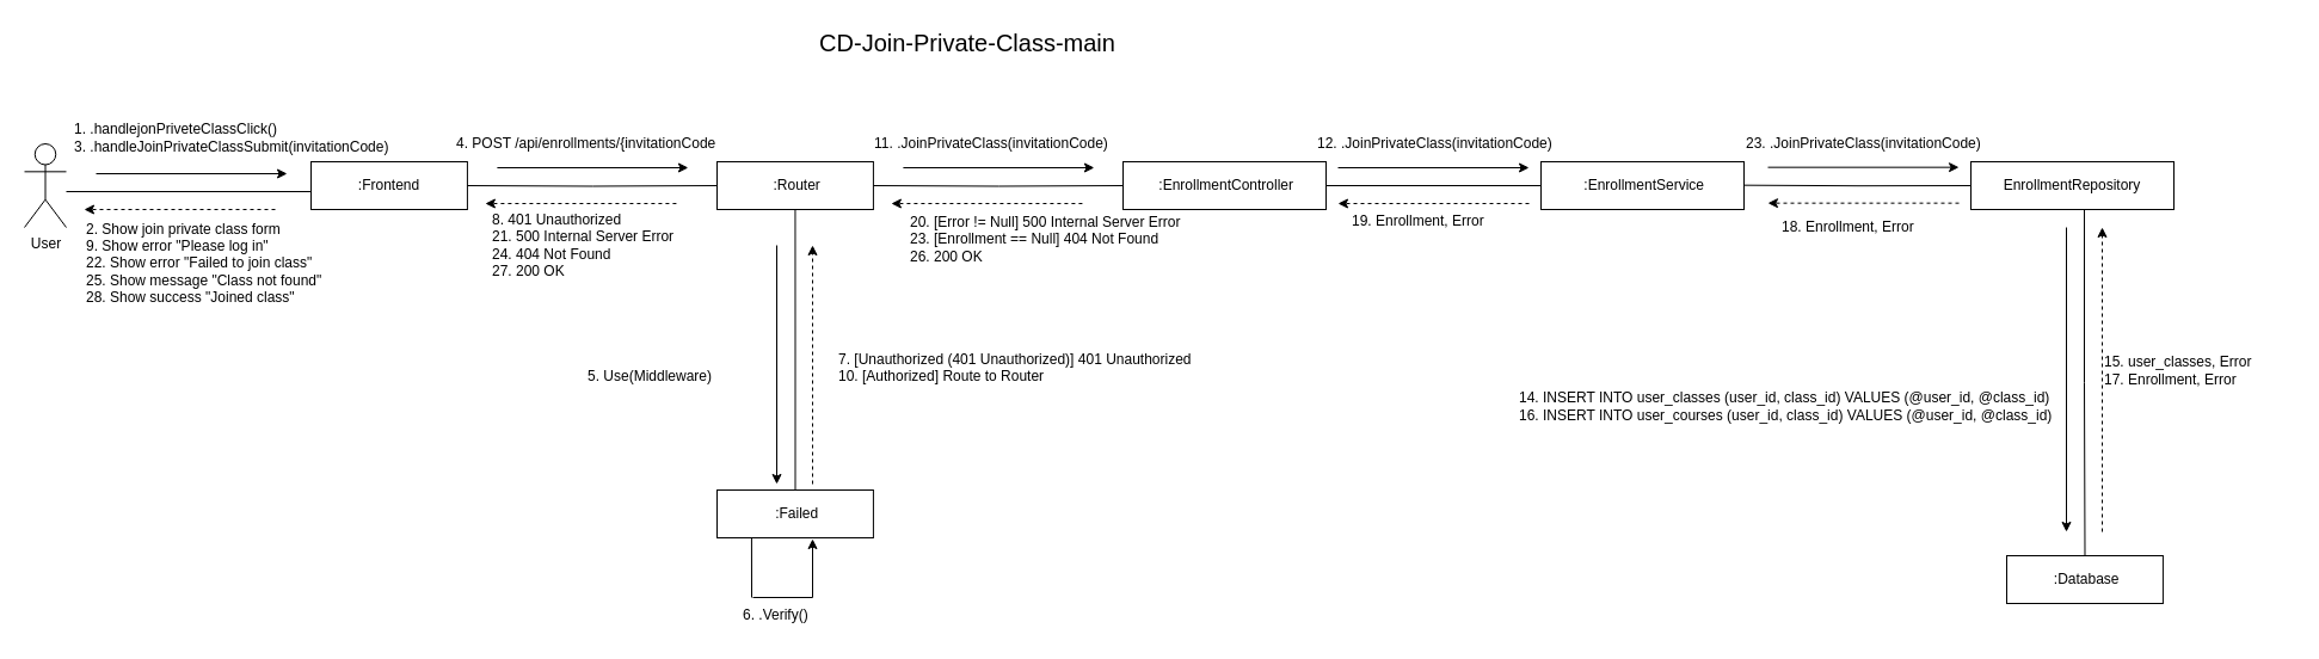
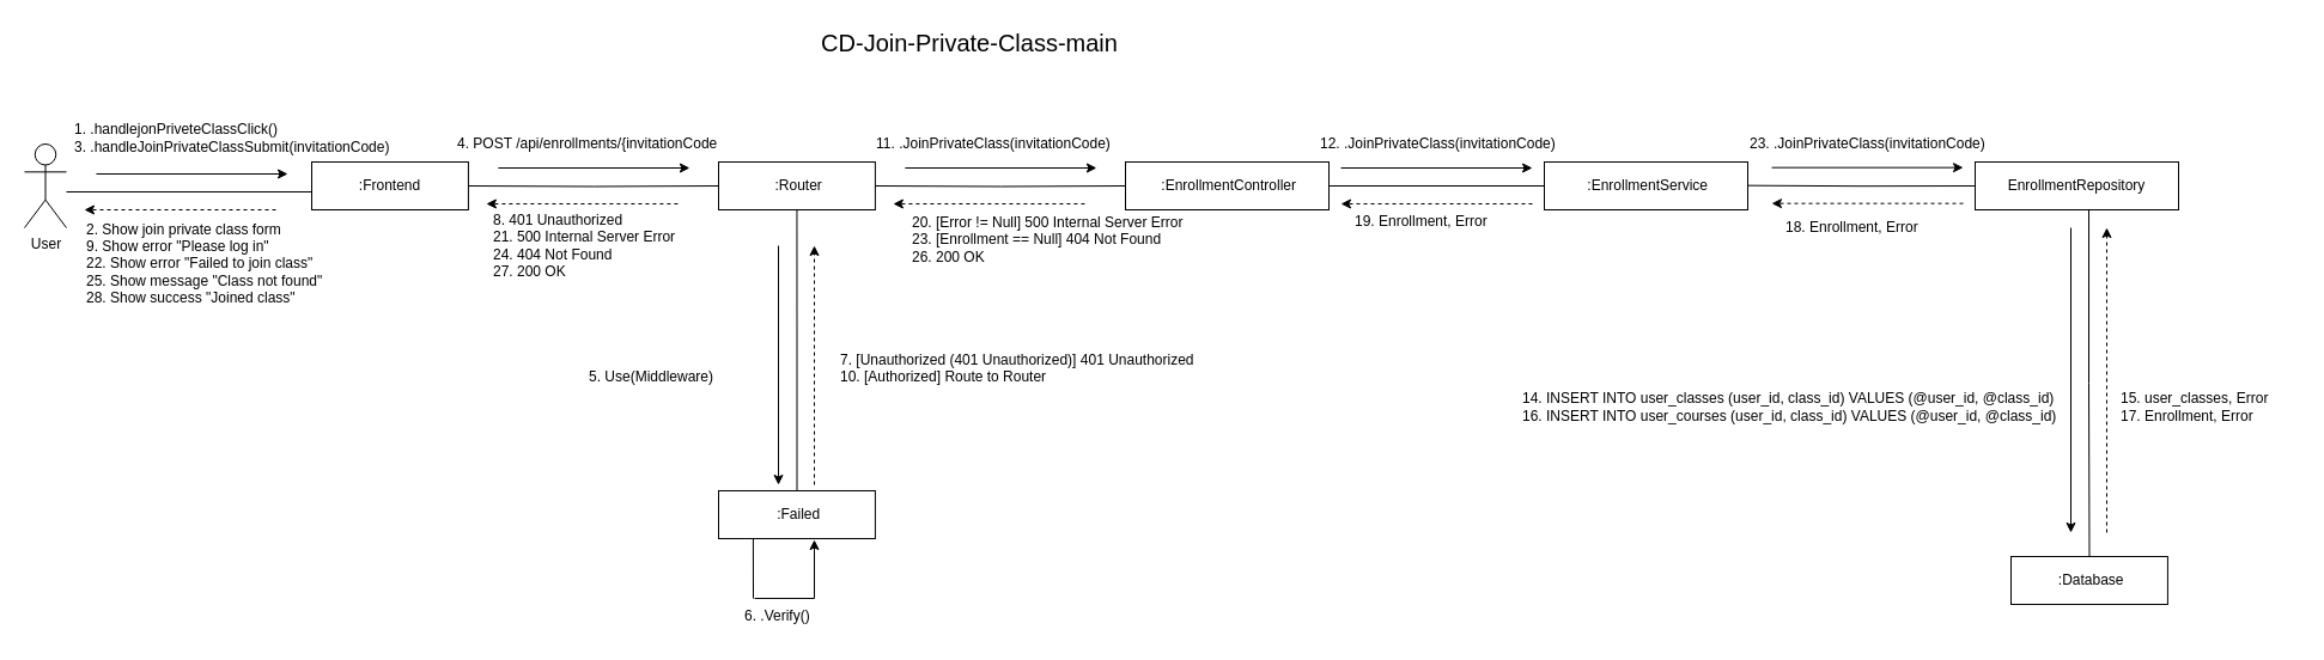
  <mxCell id="0" />
  <mxCell id="1" parent="0" />
  <mxCell id="2" style="edgeStyle=orthogonalEdgeStyle;rounded=0;orthogonalLoop=1;jettySize=auto;html=1;entryX=0;entryY=0.5;entryDx=0;entryDy=0;endArrow=none;startFill=0;" edge="1" parent="1"><mxGeometry relative="1" as="geometry"><mxPoint x="55" y="160" as="sourcePoint" /><mxPoint x="260" y="160" as="targetPoint" /></mxGeometry></mxCell>
  <mxCell id="3" value="User" style="shape=umlActor;verticalLabelPosition=bottom;verticalAlign=top;html=1;outlineConnect=0;" vertex="1" parent="1"><mxGeometry x="20" y="120" width="35" height="70" as="geometry" /></mxCell>
  <mxCell id="4" value=":Frontend" style="rounded=0;whiteSpace=wrap;html=1;" vertex="1" parent="1"><mxGeometry x="260" y="135" width="130.91" height="40" as="geometry" /></mxCell>
  <mxCell id="5" value="" style="endArrow=classic;html=1;rounded=0;" edge="1" parent="1"><mxGeometry width="50" height="50" relative="1" as="geometry"><mxPoint x="80" y="145" as="sourcePoint" /><mxPoint x="240" y="145" as="targetPoint" /></mxGeometry></mxCell>
  <mxCell id="6" value="" style="endArrow=classic;html=1;rounded=0;dashed=1;" edge="1" parent="1"><mxGeometry width="50" height="50" relative="1" as="geometry"><mxPoint x="230" y="175" as="sourcePoint" /><mxPoint x="70" y="175" as="targetPoint" /></mxGeometry></mxCell>
  <mxCell id="7" value="&amp;nbsp;:Router" style="rounded=0;whiteSpace=wrap;html=1;" vertex="1" parent="1"><mxGeometry x="600" y="135" width="130.91" height="40" as="geometry" /></mxCell>
  <mxCell id="8" style="edgeStyle=orthogonalEdgeStyle;rounded=0;orthogonalLoop=1;jettySize=auto;html=1;entryX=0;entryY=0.5;entryDx=0;entryDy=0;endArrow=none;startFill=0;" edge="1" parent="1" target="7"><mxGeometry relative="1" as="geometry"><mxPoint x="390.91" y="155" as="sourcePoint" /><mxPoint x="595.91" y="155" as="targetPoint" /></mxGeometry></mxCell>
  <mxCell id="9" value="" style="endArrow=classic;html=1;rounded=0;" edge="1" parent="1"><mxGeometry width="50" height="50" relative="1" as="geometry"><mxPoint x="415.91" y="140" as="sourcePoint" /><mxPoint x="575.91" y="140" as="targetPoint" /></mxGeometry></mxCell>
  <mxCell id="10" value="" style="endArrow=classic;html=1;rounded=0;dashed=1;" edge="1" parent="1"><mxGeometry width="50" height="50" relative="1" as="geometry"><mxPoint x="565.91" y="170" as="sourcePoint" /><mxPoint x="405.91" y="170" as="targetPoint" /></mxGeometry></mxCell>
  <mxCell id="11" value="&amp;nbsp;" style="text;whiteSpace=wrap;html=1;" vertex="1" parent="1"><mxGeometry x="500" y="120" width="40" height="40" as="geometry" /></mxCell>
  <mxCell id="12" style="edgeStyle=orthogonalEdgeStyle;rounded=0;orthogonalLoop=1;jettySize=auto;html=1;entryX=0;entryY=0.5;entryDx=0;entryDy=0;endArrow=none;startFill=0;" edge="1" parent="1" source="13" target="28"><mxGeometry relative="1" as="geometry" /></mxCell>
  <mxCell id="13" value="&amp;nbsp;:EnrollmentController" style="rounded=0;whiteSpace=wrap;html=1;" vertex="1" parent="1"><mxGeometry x="940" y="135" width="170" height="40" as="geometry" /></mxCell>
  <mxCell id="14" style="edgeStyle=orthogonalEdgeStyle;rounded=0;orthogonalLoop=1;jettySize=auto;html=1;entryX=0;entryY=0.5;entryDx=0;entryDy=0;endArrow=none;startFill=0;" edge="1" parent="1" target="13"><mxGeometry relative="1" as="geometry"><mxPoint x="730.91" y="155" as="sourcePoint" /><mxPoint x="935.91" y="155" as="targetPoint" /></mxGeometry></mxCell>
  <mxCell id="15" value="" style="endArrow=classic;html=1;rounded=0;" edge="1" parent="1"><mxGeometry width="50" height="50" relative="1" as="geometry"><mxPoint x="755.91" y="140" as="sourcePoint" /><mxPoint x="915.91" y="140" as="targetPoint" /></mxGeometry></mxCell>
  <mxCell id="16" value="" style="endArrow=classic;html=1;rounded=0;dashed=1;" edge="1" parent="1"><mxGeometry width="50" height="50" relative="1" as="geometry"><mxPoint x="905.91" y="170" as="sourcePoint" /><mxPoint x="745.91" y="170" as="targetPoint" /></mxGeometry></mxCell>
  <mxCell id="17" style="edgeStyle=orthogonalEdgeStyle;rounded=0;orthogonalLoop=1;jettySize=auto;html=1;endArrow=none;startFill=0;exitX=0.559;exitY=0.993;exitDx=0;exitDy=0;exitPerimeter=0;" edge="1" parent="1" source="29" target="25"><mxGeometry relative="1" as="geometry"><mxPoint x="1745" y="180" as="sourcePoint" /></mxGeometry></mxCell>
  <mxCell id="18" style="edgeStyle=orthogonalEdgeStyle;rounded=0;orthogonalLoop=1;jettySize=auto;html=1;entryX=0.5;entryY=1;entryDx=0;entryDy=0;endArrow=none;startFill=0;" edge="1" parent="1" source="19" target="7"><mxGeometry relative="1" as="geometry" /></mxCell>
  <mxCell id="19" value="&amp;nbsp;:Failed" style="rounded=0;whiteSpace=wrap;html=1;" vertex="1" parent="1"><mxGeometry x="600" y="410" width="130.91" height="40" as="geometry" /></mxCell>
  <mxCell id="20" value="" style="endArrow=classic;html=1;rounded=0;dashed=1;" edge="1" parent="1"><mxGeometry width="50" height="50" relative="1" as="geometry"><mxPoint x="680" y="405" as="sourcePoint" /><mxPoint x="680" y="205" as="targetPoint" /></mxGeometry></mxCell>
  <mxCell id="21" value="" style="endArrow=classic;html=1;rounded=0;" edge="1" parent="1"><mxGeometry width="50" height="50" relative="1" as="geometry"><mxPoint x="650" y="205" as="sourcePoint" /><mxPoint x="650" y="405" as="targetPoint" /></mxGeometry></mxCell>
  <mxCell id="22" value="" style="endArrow=none;html=1;rounded=0;entryX=0.221;entryY=0.995;entryDx=0;entryDy=0;entryPerimeter=0;" edge="1" parent="1" target="19"><mxGeometry width="50" height="50" relative="1" as="geometry"><mxPoint x="629" y="500" as="sourcePoint" /><mxPoint x="630" y="450" as="targetPoint" /></mxGeometry></mxCell>
  <mxCell id="23" value="" style="endArrow=classic;html=1;rounded=0;" edge="1" parent="1"><mxGeometry width="50" height="50" relative="1" as="geometry"><mxPoint x="680" y="500" as="sourcePoint" /><mxPoint x="680" y="451" as="targetPoint" /></mxGeometry></mxCell>
  <mxCell id="24" value="" style="endArrow=none;html=1;rounded=0;" edge="1" parent="1"><mxGeometry width="50" height="50" relative="1" as="geometry"><mxPoint x="630" y="500" as="sourcePoint" /><mxPoint x="680" y="500" as="targetPoint" /></mxGeometry></mxCell>
  <mxCell id="25" value="&amp;nbsp;:Database" style="rounded=0;whiteSpace=wrap;html=1;" vertex="1" parent="1"><mxGeometry x="1680" y="465" width="130.91" height="40" as="geometry" /></mxCell>
  <mxCell id="26" value="" style="endArrow=classic;html=1;rounded=0;" edge="1" parent="1"><mxGeometry width="50" height="50" relative="1" as="geometry"><mxPoint x="1730" y="190" as="sourcePoint" /><mxPoint x="1730" y="445" as="targetPoint" /></mxGeometry></mxCell>
  <mxCell id="27" value="" style="endArrow=classic;html=1;rounded=0;dashed=1;" edge="1" parent="1"><mxGeometry width="50" height="50" relative="1" as="geometry"><mxPoint x="1760" y="445" as="sourcePoint" /><mxPoint x="1760" y="190" as="targetPoint" /></mxGeometry></mxCell>
  <mxCell id="28" value="&amp;nbsp;:EnrollmentService" style="rounded=0;whiteSpace=wrap;html=1;" vertex="1" parent="1"><mxGeometry x="1290" y="135" width="170" height="40" as="geometry" /></mxCell>
  <mxCell id="29" value="EnrollmentRepository" style="rounded=0;whiteSpace=wrap;html=1;" vertex="1" parent="1"><mxGeometry x="1650" y="135" width="170" height="40" as="geometry" /></mxCell>
  <mxCell id="30" style="edgeStyle=orthogonalEdgeStyle;rounded=0;orthogonalLoop=1;jettySize=auto;html=1;entryX=0;entryY=0.5;entryDx=0;entryDy=0;endArrow=none;startFill=0;" edge="1" parent="1" target="29"><mxGeometry relative="1" as="geometry"><mxPoint x="1460" y="154.66" as="sourcePoint" /><mxPoint x="1640" y="154.66" as="targetPoint" /></mxGeometry></mxCell>
  <mxCell id="31" value="" style="endArrow=classic;html=1;rounded=0;" edge="1" parent="1"><mxGeometry width="50" height="50" relative="1" as="geometry"><mxPoint x="1120" y="140" as="sourcePoint" /><mxPoint x="1280" y="140" as="targetPoint" /></mxGeometry></mxCell>
  <mxCell id="32" value="" style="endArrow=classic;html=1;rounded=0;dashed=1;" edge="1" parent="1"><mxGeometry width="50" height="50" relative="1" as="geometry"><mxPoint x="1280" y="170" as="sourcePoint" /><mxPoint x="1120" y="170" as="targetPoint" /></mxGeometry></mxCell>
  <mxCell id="33" value="" style="endArrow=classic;html=1;rounded=0;" edge="1" parent="1"><mxGeometry width="50" height="50" relative="1" as="geometry"><mxPoint x="1480" y="139.66" as="sourcePoint" /><mxPoint x="1640" y="139.66" as="targetPoint" /></mxGeometry></mxCell>
  <mxCell id="34" value="" style="endArrow=classic;html=1;rounded=0;dashed=1;" edge="1" parent="1"><mxGeometry width="50" height="50" relative="1" as="geometry"><mxPoint x="1640" y="169.66" as="sourcePoint" /><mxPoint x="1480" y="169.66" as="targetPoint" /></mxGeometry></mxCell>
  <mxCell id="35" value="&lt;div align=&quot;left&quot;&gt;1. .handlejonPriveteClassClick()&lt;/div&gt;&lt;div align=&quot;left&quot;&gt;3. .handleJoinPrivateClassSubmit(invitationCode)&lt;br&gt;&lt;/div&gt;" style="text;html=1;align=left;verticalAlign=middle;resizable=0;points=[];autosize=1;strokeColor=none;fillColor=none;" vertex="1" parent="1"><mxGeometry x="60" y="95" width="300" height="40" as="geometry" /></mxCell>
  <mxCell id="36" value="&lt;div&gt;2. Show join private class form&lt;/div&gt;&lt;div&gt;9. Show error &quot;Please log in&quot;&lt;/div&gt;&lt;div&gt;22. Show error &quot;Failed to join class&quot;&lt;/div&gt;&lt;div&gt;25. Show message &quot;Class not found&quot;&lt;/div&gt;&lt;div&gt;28. Show success &quot;Joined class&quot;&lt;br&gt;&lt;/div&gt;" style="text;html=1;align=left;verticalAlign=middle;resizable=0;points=[];autosize=1;strokeColor=none;fillColor=none;" vertex="1" parent="1"><mxGeometry x="70" y="175" width="230" height="90" as="geometry" /></mxCell>
  <mxCell id="37" value="4. POST /api/enrollments/{invitationCode" style="text;html=1;align=left;verticalAlign=middle;resizable=0;points=[];autosize=1;strokeColor=none;fillColor=none;" vertex="1" parent="1"><mxGeometry x="380" y="105" width="260" height="30" as="geometry" /></mxCell>
  <mxCell id="38" value="5. Use(Middleware)" style="text;html=1;align=left;verticalAlign=middle;resizable=0;points=[];autosize=1;strokeColor=none;fillColor=none;" vertex="1" parent="1"><mxGeometry x="490" y="300" width="130" height="30" as="geometry" /></mxCell>
  <mxCell id="39" value="6. .Verify()" style="text;html=1;align=left;verticalAlign=middle;resizable=0;points=[];autosize=1;strokeColor=none;fillColor=none;" vertex="1" parent="1"><mxGeometry x="620" y="500" width="80" height="30" as="geometry" /></mxCell>
  <mxCell id="40" value="&lt;div&gt;7. [Unauthorized (401 Unauthorized)] 401 Unauthorized&lt;/div&gt;&lt;div&gt;10.&amp;nbsp;[Authorized] Route to Router&lt;/div&gt;&lt;div&gt;&lt;br&gt; &lt;/div&gt;" style="text;html=1;align=left;verticalAlign=middle;resizable=0;points=[];autosize=1;strokeColor=none;fillColor=none;" vertex="1" parent="1"><mxGeometry x="700" y="285" width="340" height="60" as="geometry" /></mxCell>
  <mxCell id="41" value="&lt;div&gt;8.&amp;nbsp;401 Unauthorized&lt;/div&gt;&lt;div&gt;21. 500 Internal Server Error&lt;/div&gt;&lt;div&gt;24. 404 Not Found&lt;/div&gt;&lt;div&gt;27. 200 OK&lt;br&gt; &lt;/div&gt;" style="text;html=1;align=left;verticalAlign=middle;resizable=0;points=[];autosize=1;strokeColor=none;fillColor=none;" vertex="1" parent="1"><mxGeometry x="410" y="170" width="190" height="70" as="geometry" /></mxCell>
  <mxCell id="42" value="11. .JoinPrivateClass(invitationCode)" style="text;html=1;align=left;verticalAlign=middle;resizable=0;points=[];autosize=1;strokeColor=none;fillColor=none;" vertex="1" parent="1"><mxGeometry x="730" y="105" width="230" height="30" as="geometry" /></mxCell>
  <mxCell id="43" value="12. .JoinPrivateClass(invitationCode)" style="text;html=1;align=left;verticalAlign=middle;resizable=0;points=[];autosize=1;strokeColor=none;fillColor=none;" vertex="1" parent="1"><mxGeometry x="1100.91" y="105" width="230" height="30" as="geometry" /></mxCell>
  <mxCell id="44" value="23. .JoinPrivateClass(invitationCode)" style="text;html=1;align=left;verticalAlign=middle;resizable=0;points=[];autosize=1;strokeColor=none;fillColor=none;" vertex="1" parent="1"><mxGeometry x="1460" y="105" width="230" height="30" as="geometry" /></mxCell>
  <mxCell id="45" value="&lt;div&gt;14. INSERT INTO user_classes (user_id, class_id) VALUES (@user_id, @class_id)&lt;/div&gt;&lt;div&gt;16. INSERT INTO user_courses (user_id, class_id) VALUES (@user_id, @class_id)&lt;br&gt;&lt;/div&gt;" style="text;html=1;align=left;verticalAlign=middle;resizable=0;points=[];autosize=1;strokeColor=none;fillColor=none;" vertex="1" parent="1"><mxGeometry x="1270" y="320" width="470" height="40" as="geometry" /></mxCell>
- <mxCell id="46" value="&lt;div&gt;15. user_classes, Error&lt;/div&gt;&lt;div&gt;17. Enrollment, Error&lt;br&gt;&lt;/div&gt;" style="text;html=1;align=left;verticalAlign=middle;resizable=0;points=[];autosize=1;strokeColor=none;fillColor=none;" vertex="1" parent="1"><mxGeometry x="1760" y="290" width="150" height="40" as="geometry" /></mxCell>
+ <mxCell id="46" value="&lt;div&gt;15. user_classes, Error&lt;/div&gt;&lt;div&gt;17. Enrollment, Error&lt;br&gt;&lt;/div&gt;" style="text;html=1;align=left;verticalAlign=middle;resizable=0;points=[];autosize=1;strokeColor=none;fillColor=none;" vertex="1" parent="1"><mxGeometry x="1770" y="320" width="150" height="40" as="geometry" /></mxCell>
  <mxCell id="47" value="18. Enrollment, Error" style="text;html=1;align=left;verticalAlign=middle;resizable=0;points=[];autosize=1;strokeColor=none;fillColor=none;" vertex="1" parent="1"><mxGeometry x="1490" y="175" width="150" height="30" as="geometry" /></mxCell>
  <mxCell id="48" value="19. Enrollment, Error" style="text;html=1;align=left;verticalAlign=middle;resizable=0;points=[];autosize=1;strokeColor=none;fillColor=none;" vertex="1" parent="1"><mxGeometry x="1130" y="170" width="150" height="30" as="geometry" /></mxCell>
  <mxCell id="49" value="&lt;div&gt;20. [Error != Null] 500 Internal Server Error&lt;/div&gt;&lt;div&gt;23. [Enrollment == Null] 404 Not Found&lt;/div&gt;&lt;div&gt;26. 200 OK&lt;br&gt;&lt;/div&gt;" style="text;html=1;align=left;verticalAlign=middle;resizable=0;points=[];autosize=1;strokeColor=none;fillColor=none;" vertex="1" parent="1"><mxGeometry x="760" y="170" width="270" height="60" as="geometry" /></mxCell>
  <mxCell id="50" value="&lt;div&gt;CD-Join-Private-Class-main&lt;/div&gt;" style="text;html=1;align=center;verticalAlign=middle;whiteSpace=wrap;rounded=0;fontSize=20;" vertex="1" parent="1"><mxGeometry x="510" y="20" width="600" height="30" as="geometry" /></mxCell>
